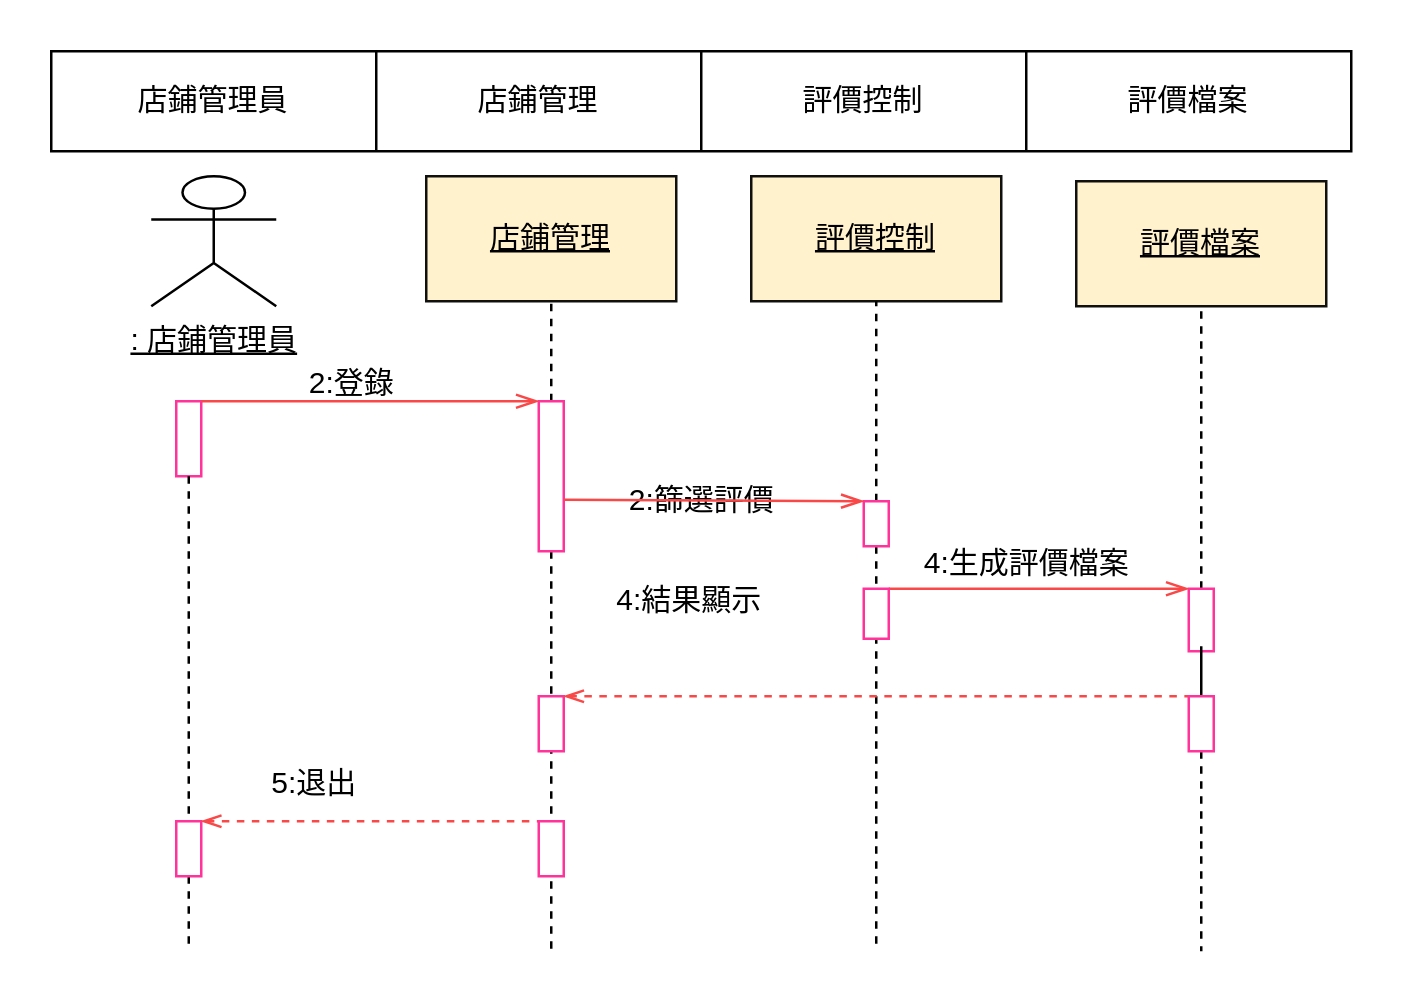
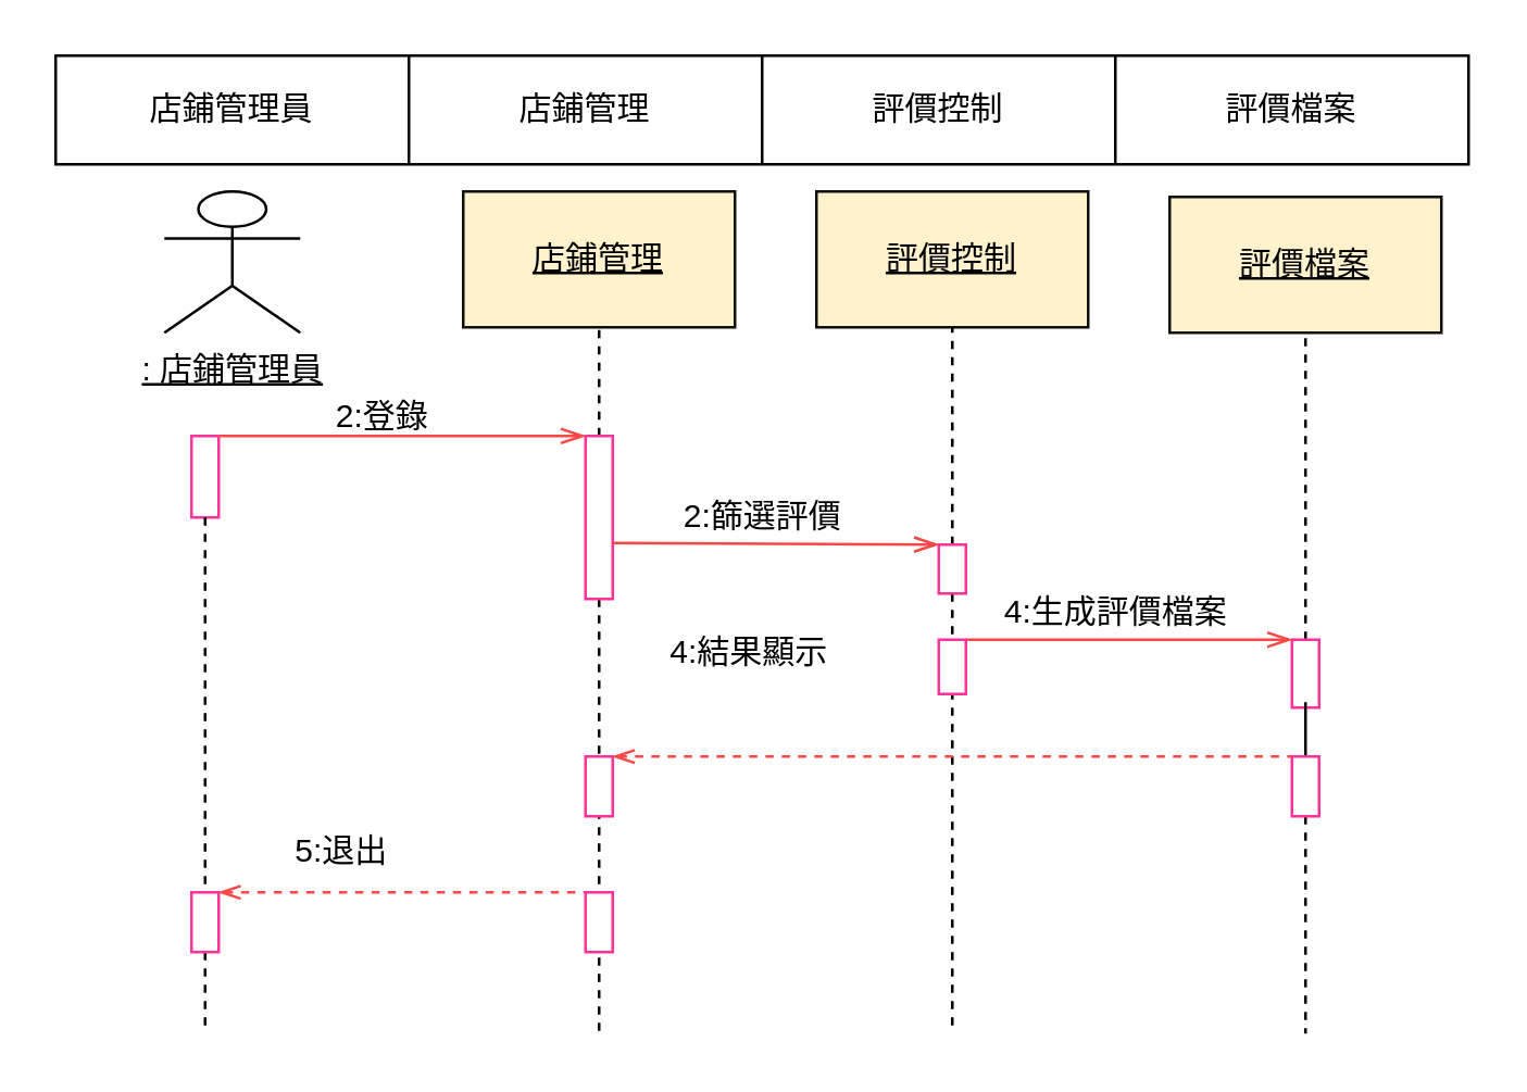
  <mxCell id="0" />
  <mxCell id="1" parent="0" />
  <mxCell id="2" value="&lt;u&gt;: 店鋪管理員&lt;/u&gt;" style="shape=umlActor;verticalLabelPosition=bottom;verticalAlign=top;html=1;outlineConnect=0;" parent="1" vertex="1"><mxGeometry x="60" y="70" width="50" height="52" as="geometry" /></mxCell>
  <mxCell id="3" value="&lt;u&gt;評價檔案&lt;/u&gt;" style="rounded=0;whiteSpace=wrap;html=1;fillColor=#fff2cc;strokeColor=#10100f;" parent="1" vertex="1"><mxGeometry x="430" y="72" width="100" height="50" as="geometry" /></mxCell>
  <mxCell id="4" value="&lt;u&gt;評價控制&lt;/u&gt;" style="rounded=0;whiteSpace=wrap;html=1;fillColor=#fff2cc;strokeColor=#10100f;" parent="1" vertex="1"><mxGeometry x="300" y="70" width="100" height="50" as="geometry" /></mxCell>
  <mxCell id="5" value="&lt;u&gt;店鋪管理&lt;/u&gt;" style="rounded=0;whiteSpace=wrap;html=1;fillColor=#fff2cc;strokeColor=#10100f;" parent="1" vertex="1"><mxGeometry x="170" y="70" width="100" height="50" as="geometry" /></mxCell>
  <mxCell id="6" value="" style="rounded=0;whiteSpace=wrap;html=1;strokeColor=#FF3399;" parent="1" vertex="1"><mxGeometry x="70" y="160" width="10" height="30" as="geometry" /></mxCell>
  <mxCell id="7" style="edgeStyle=orthogonalEdgeStyle;rounded=0;orthogonalLoop=1;jettySize=auto;html=1;exitX=0.5;exitY=1;exitDx=0;exitDy=0;endArrow=none;endFill=0;dashed=1;" parent="1" source="8" edge="1"><mxGeometry relative="1" as="geometry"><mxPoint x="75" y="380" as="targetPoint" /></mxGeometry></mxCell>
  <mxCell id="8" value="" style="rounded=0;whiteSpace=wrap;html=1;strokeColor=#FF3399;" parent="1" vertex="1"><mxGeometry x="70" y="328" width="10" height="22" as="geometry" /></mxCell>
  <mxCell id="9" style="edgeStyle=orthogonalEdgeStyle;rounded=0;orthogonalLoop=1;jettySize=auto;html=1;exitX=0.5;exitY=1;exitDx=0;exitDy=0;entryX=0.5;entryY=0;entryDx=0;entryDy=0;dashed=1;endArrow=none;endFill=0;" parent="1" source="6" target="8" edge="1"><mxGeometry relative="1" as="geometry"><mxPoint x="75" y="270" as="sourcePoint" /></mxGeometry></mxCell>
  <mxCell id="10" style="edgeStyle=orthogonalEdgeStyle;rounded=0;orthogonalLoop=1;jettySize=auto;html=1;exitX=0.5;exitY=0;exitDx=0;exitDy=0;entryX=0.5;entryY=1;entryDx=0;entryDy=0;dashed=1;endArrow=none;endFill=0;" parent="1" source="12" target="5" edge="1"><mxGeometry relative="1" as="geometry"><Array as="points"><mxPoint x="220" y="160" /></Array></mxGeometry></mxCell>
  <mxCell id="11" style="edgeStyle=orthogonalEdgeStyle;rounded=0;orthogonalLoop=1;jettySize=auto;html=1;endArrow=none;endFill=0;dashed=1;" parent="1" source="12" edge="1"><mxGeometry relative="1" as="geometry"><mxPoint x="220" y="380" as="targetPoint" /></mxGeometry></mxCell>
  <mxCell id="12" value="" style="rounded=0;whiteSpace=wrap;html=1;strokeColor=#FF3399;labelBackgroundColor=default;" parent="1" vertex="1"><mxGeometry x="215" y="160" width="10" height="60" as="geometry" /></mxCell>
  <mxCell id="13" style="edgeStyle=orthogonalEdgeStyle;rounded=0;orthogonalLoop=1;jettySize=auto;html=1;exitX=0.5;exitY=0;exitDx=0;exitDy=0;entryX=0.5;entryY=1;entryDx=0;entryDy=0;dashed=1;endArrow=none;endFill=0;" parent="1" source="15" target="4" edge="1"><mxGeometry relative="1" as="geometry" /></mxCell>
  <mxCell id="14" style="edgeStyle=orthogonalEdgeStyle;rounded=0;orthogonalLoop=1;jettySize=auto;html=1;dashed=1;endArrow=none;endFill=0;" parent="1" source="15" edge="1"><mxGeometry relative="1" as="geometry"><mxPoint x="350" y="380" as="targetPoint" /></mxGeometry></mxCell>
  <mxCell id="15" value="" style="rounded=0;whiteSpace=wrap;html=1;strokeColor=#FF3399;labelBackgroundColor=default;" parent="1" vertex="1"><mxGeometry x="345" y="200" width="10" height="18" as="geometry" /></mxCell>
  <mxCell id="16" value="" style="edgeStyle=orthogonalEdgeStyle;rounded=0;orthogonalLoop=1;jettySize=auto;html=1;endArrow=none;endFill=0;dashed=1;exitX=0.5;exitY=0;exitDx=0;exitDy=0;entryX=0.5;entryY=1;entryDx=0;entryDy=0;" parent="1" source="18" target="3" edge="1"><mxGeometry relative="1" as="geometry"><mxPoint x="440.029" y="230" as="sourcePoint" /><mxPoint x="480" y="152" as="targetPoint" /><Array as="points" /></mxGeometry></mxCell>
  <mxCell id="17" value="" style="edgeStyle=orthogonalEdgeStyle;rounded=0;orthogonalLoop=1;jettySize=auto;html=1;dashed=1;endArrow=none;endFill=0;" parent="1" source="37" edge="1"><mxGeometry relative="1" as="geometry"><mxPoint x="480" y="380" as="targetPoint" /><Array as="points"><mxPoint x="480" y="380" /></Array></mxGeometry></mxCell>
  <mxCell id="18" value="" style="rounded=0;whiteSpace=wrap;html=1;strokeColor=#FF3399;labelBackgroundColor=default;" parent="1" vertex="1"><mxGeometry x="475" y="235" width="10" height="25" as="geometry" /></mxCell>
  <mxCell id="19" value="" style="endArrow=openThin;endFill=0;endSize=7;html=1;rounded=0;edgeStyle=orthogonalEdgeStyle;entryX=0;entryY=0;entryDx=0;entryDy=0;strokeColor=#f94848;exitX=1;exitY=0;exitDx=0;exitDy=0;" parent="1" source="6" target="12" edge="1"><mxGeometry width="160" relative="1" as="geometry"><mxPoint x="215" y="200" as="sourcePoint" /><mxPoint x="325" y="200" as="targetPoint" /><Array as="points"><mxPoint x="140" y="160" /><mxPoint x="140" y="160" /></Array></mxGeometry></mxCell>
  <mxCell id="20" value="" style="endArrow=openThin;endFill=0;endSize=7;html=1;rounded=0;strokeColor=#f94848;exitX=1;exitY=0;exitDx=0;exitDy=0;entryX=0;entryY=0;entryDx=0;entryDy=0;" parent="1" source="29" target="18" edge="1"><mxGeometry width="160" relative="1" as="geometry"><mxPoint x="354" y="230" as="sourcePoint" /><mxPoint x="434" y="230" as="targetPoint" /><Array as="points" /></mxGeometry></mxCell>
  <mxCell id="21" value="" style="endArrow=none;endFill=0;endSize=7;html=1;rounded=0;strokeColor=#f94848;exitX=1;exitY=0;exitDx=0;exitDy=0;entryX=0;entryY=0;entryDx=0;entryDy=0;startArrow=openThin;startFill=0;dashed=1;" parent="1" source="8" target="38" edge="1"><mxGeometry width="160" relative="1" as="geometry"><mxPoint x="350" y="500" as="sourcePoint" /><mxPoint x="435" y="400" as="targetPoint" /></mxGeometry></mxCell>
  <mxCell id="22" value="" style="shape=table;startSize=0;container=1;collapsible=0;childLayout=tableLayout;" parent="1" vertex="1"><mxGeometry width="520" height="40" as="geometry" x="20" y="20" /></mxCell>
  <mxCell id="23" value="" style="shape=tableRow;horizontal=0;startSize=0;swimlaneHead=0;swimlaneBody=0;strokeColor=inherit;top=0;left=0;bottom=0;right=0;collapsible=0;dropTarget=0;fillColor=none;points=[[0,0.5],[1,0.5]];portConstraint=eastwest;" parent="22" vertex="1"><mxGeometry width="520" height="40" as="geometry" /></mxCell>
  <mxCell id="24" value="店鋪管理員" style="shape=partialRectangle;html=1;whiteSpace=wrap;connectable=0;strokeColor=inherit;overflow=hidden;fillColor=none;top=0;left=0;bottom=0;right=0;pointerEvents=1;" parent="23" vertex="1"><mxGeometry width="130" height="40" as="geometry"><mxRectangle width="130" height="40" as="alternateBounds" /></mxGeometry></mxCell>
  <mxCell id="25" value="店鋪管理" style="shape=partialRectangle;html=1;whiteSpace=wrap;connectable=0;strokeColor=inherit;overflow=hidden;fillColor=none;top=0;left=0;bottom=0;right=0;pointerEvents=1;" parent="23" vertex="1"><mxGeometry x="130" width="130" height="40" as="geometry"><mxRectangle width="130" height="40" as="alternateBounds" /></mxGeometry></mxCell>
  <mxCell id="26" value="評價控制" style="shape=partialRectangle;html=1;whiteSpace=wrap;connectable=0;strokeColor=inherit;overflow=hidden;fillColor=none;top=0;left=0;bottom=0;right=0;pointerEvents=1;" parent="23" vertex="1"><mxGeometry x="260" width="130" height="40" as="geometry"><mxRectangle width="130" height="40" as="alternateBounds" /></mxGeometry></mxCell>
  <mxCell id="27" value="評價檔案" style="shape=partialRectangle;html=1;whiteSpace=wrap;connectable=0;strokeColor=inherit;overflow=hidden;fillColor=none;top=0;left=0;bottom=0;right=0;pointerEvents=1;" parent="23" vertex="1"><mxGeometry x="390" width="130" height="40" as="geometry"><mxRectangle width="130" height="40" as="alternateBounds" /></mxGeometry></mxCell>
  <mxCell id="28" value="" style="rounded=0;whiteSpace=wrap;html=1;strokeColor=#FF3399;labelBackgroundColor=default;" parent="1" vertex="1"><mxGeometry x="215" y="278" width="10" height="22" as="geometry" /></mxCell>
  <mxCell id="29" value="" style="rounded=0;whiteSpace=wrap;html=1;strokeColor=#FF3399;labelBackgroundColor=default;" parent="1" vertex="1"><mxGeometry x="345" y="235" width="10" height="20" as="geometry" /></mxCell>
  <mxCell id="30" value="5:退出" style="text;html=1;align=center;verticalAlign=middle;resizable=0;points=[];autosize=1;strokeColor=none;fillColor=none;" parent="1" vertex="1"><mxGeometry x="95" y="298" width="60" height="30" as="geometry" /></mxCell>
  <mxCell id="31" value="" style="endArrow=none;endFill=0;endSize=7;html=1;rounded=0;strokeColor=#f94848;exitX=1;exitY=0;exitDx=0;exitDy=0;entryX=0;entryY=0;entryDx=0;entryDy=0;startArrow=openThin;startFill=0;dashed=1;" parent="1" source="28" target="37" edge="1"><mxGeometry width="160" relative="1" as="geometry"><mxPoint x="355" y="278" as="sourcePoint" /><mxPoint x="485" y="240" as="targetPoint" /><Array as="points" /></mxGeometry></mxCell>
  <mxCell id="32" value="4:結果顯示" style="text;html=1;align=center;verticalAlign=middle;resizable=0;points=[];autosize=1;strokeColor=none;fillColor=none;" parent="1" vertex="1"><mxGeometry x="235" y="225" width="80" height="30" as="geometry" /></mxCell>
  <mxCell id="33" value="4:生成評價檔案" style="text;html=1;align=center;verticalAlign=middle;resizable=0;points=[];autosize=1;strokeColor=none;fillColor=none;" parent="1" vertex="1"><mxGeometry x="355" y="210" width="110" height="30" as="geometry" /></mxCell>
  <mxCell id="34" value="2:登錄" style="text;html=1;align=center;verticalAlign=middle;resizable=0;points=[];autosize=1;strokeColor=none;fillColor=none;" parent="1" vertex="1"><mxGeometry x="110" y="138" width="60" height="30" as="geometry" /></mxCell>
- <mxCell id="35" value="2:篩選評價" style="text;html=1;align=center;verticalAlign=middle;resizable=0;points=[];autosize=1;strokeColor=none;fillColor=none;" parent="1" vertex="1"><mxGeometry x="240" y="185" width="80" height="30" as="geometry" /></mxCell>
+ <mxCell id="35" value="2:篩選評價" style="text;html=1;align=center;verticalAlign=middle;resizable=0;points=[];autosize=1;strokeColor=none;fillColor=none;" parent="1" vertex="1"><mxGeometry x="240" y="175" width="80" height="30" as="geometry" /></mxCell>
  <mxCell id="36" style="edgeStyle=orthogonalEdgeStyle;rounded=0;orthogonalLoop=1;jettySize=auto;html=1;entryX=0.5;entryY=1;entryDx=0;entryDy=0;endArrow=none;endFill=0;dashed=1;" parent="1" source="37" target="18" edge="1"><mxGeometry relative="1" as="geometry" /></mxCell>
  <mxCell id="37" value="" style="rounded=0;whiteSpace=wrap;html=1;strokeColor=#FF3399;labelBackgroundColor=default;" parent="1" vertex="1"><mxGeometry x="475" y="278" width="10" height="22" as="geometry" /></mxCell>
  <mxCell id="38" value="" style="rounded=0;whiteSpace=wrap;html=1;strokeColor=#FF3399;labelBackgroundColor=default;" parent="1" vertex="1"><mxGeometry x="215" y="328" width="10" height="22" as="geometry" /></mxCell>
  <mxCell id="39" value="" style="endArrow=openThin;endFill=0;endSize=7;html=1;rounded=0;strokeColor=#f94848;entryX=0;entryY=0;entryDx=0;entryDy=0;exitX=1.008;exitY=0.656;exitDx=0;exitDy=0;exitPerimeter=0;" parent="1" source="12" target="15" edge="1"><mxGeometry width="160" relative="1" as="geometry"><mxPoint x="230" y="200" as="sourcePoint" /><mxPoint x="345" y="198" as="targetPoint" /><Array as="points" /></mxGeometry></mxCell>
